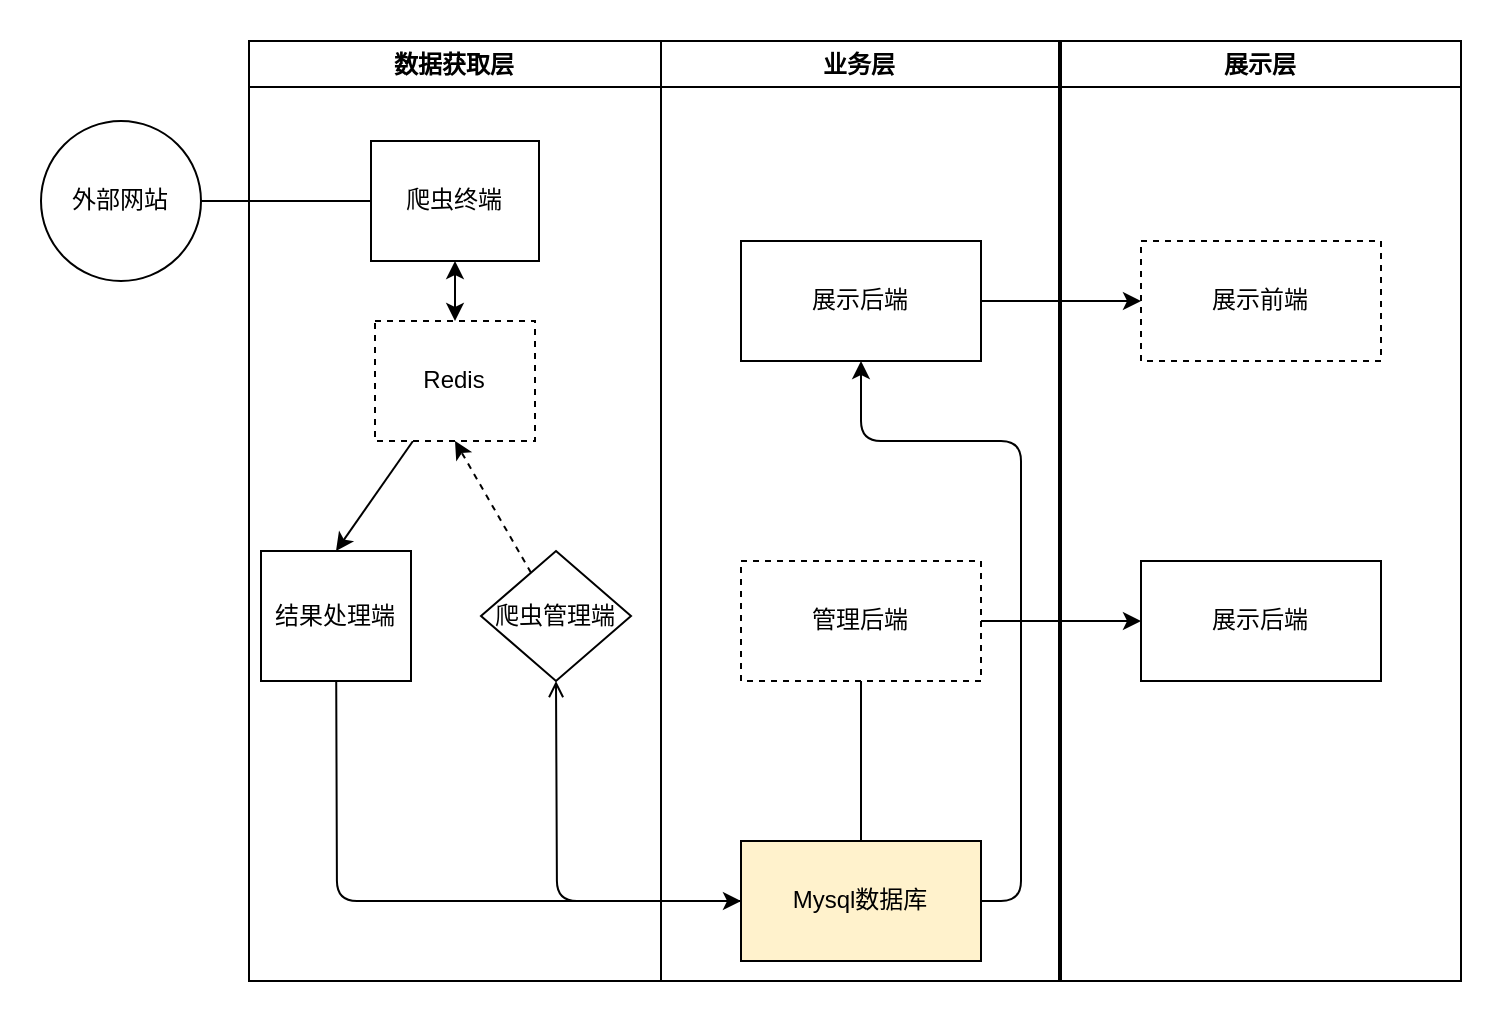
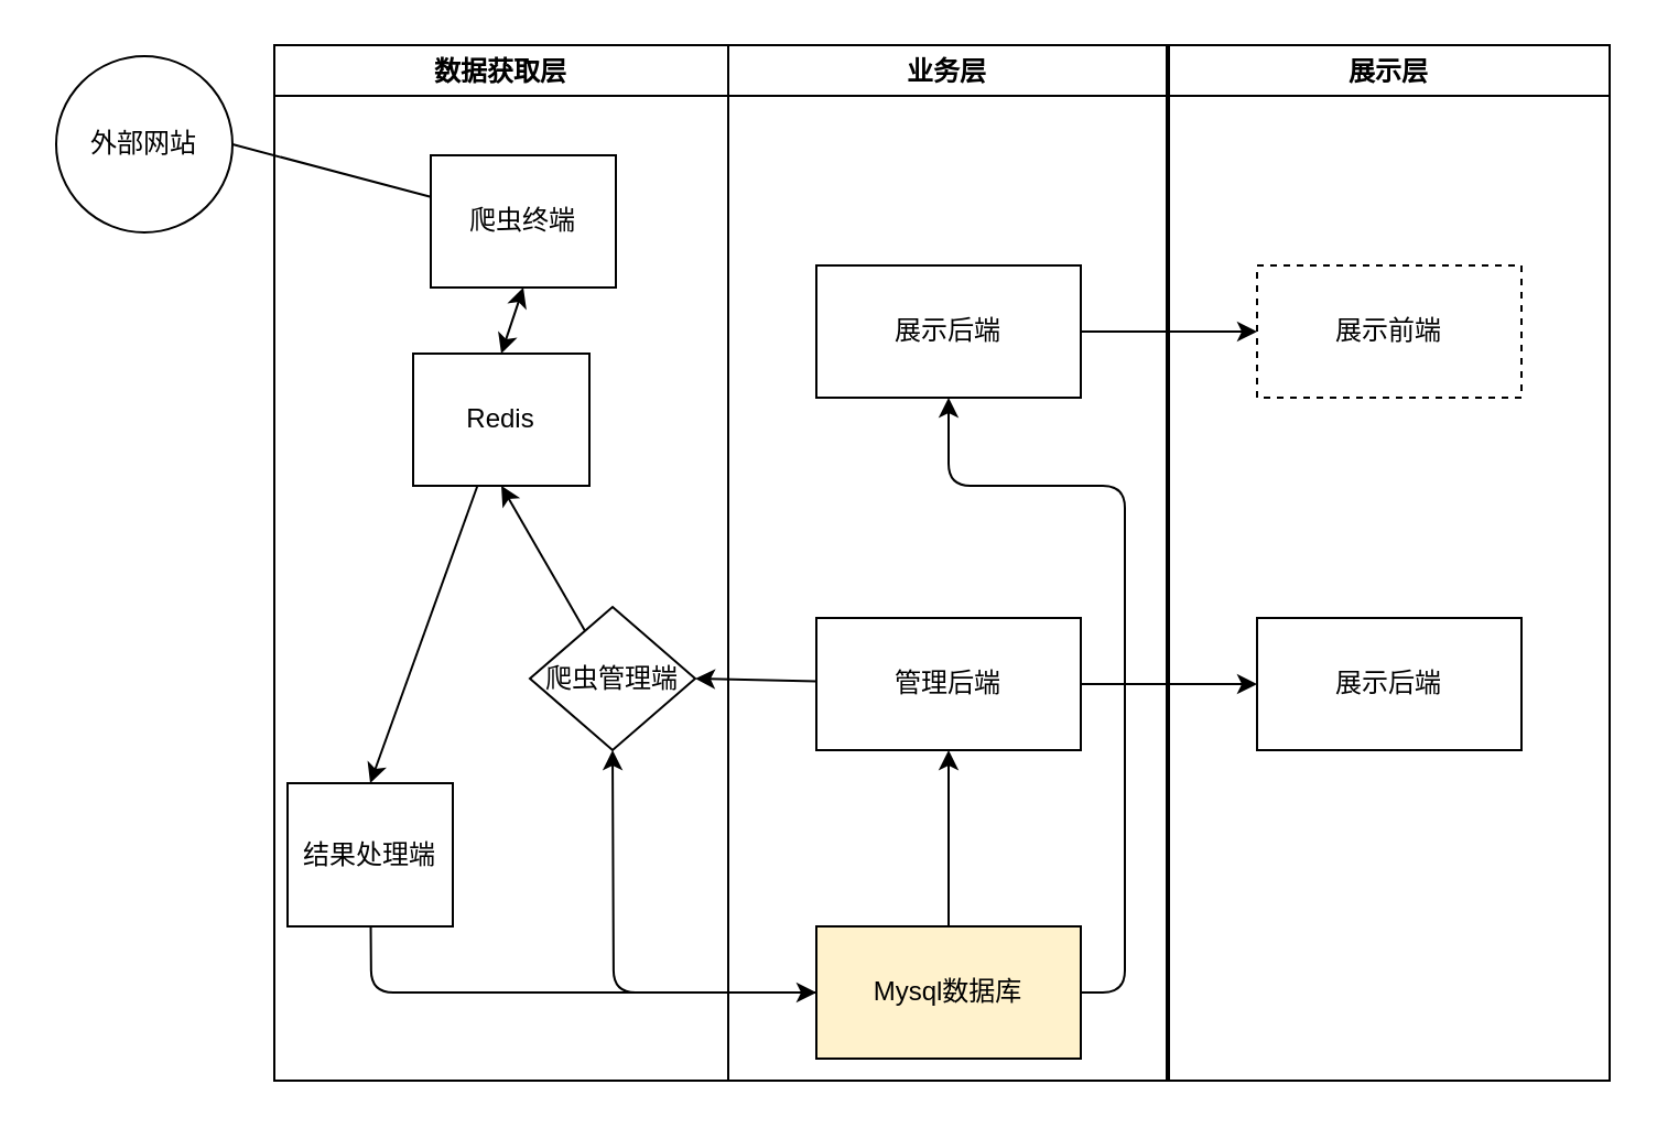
  <mxCell id="0" />
  <mxCell id="1" parent="0" />
  <mxCell id="2" value="数据获取层" style="swimlane;" vertex="1" parent="1"><mxGeometry x="124" y="20" width="206" height="470" as="geometry" /></mxCell>
- <mxCell id="3" value="爬虫终端" style="rounded=0;whiteSpace=wrap;html=1;" vertex="1" parent="2"><mxGeometry x="61" y="50" width="84" height="60" as="geometry" /></mxCell>
- <mxCell id="4" value="结果处理端" style="rounded=0;whiteSpace=wrap;html=1;" vertex="1" parent="2"><mxGeometry x="6" y="255" width="75" height="65" as="geometry" /></mxCell>
- <mxCell id="5" style="edgeStyle=none;html=1;entryX=0.5;entryY=1;entryDx=0;entryDy=0;dashed=1;" edge="1" parent="2" source="6" target="8"><mxGeometry relative="1" as="geometry" /></mxCell>
+ <mxCell id="3" value="爬虫终端" style="rounded=0;whiteSpace=wrap;html=1;" vertex="1" parent="2"><mxGeometry x="71" y="50" width="84" height="60" as="geometry" /></mxCell>
+ <mxCell id="4" value="结果处理端" style="rounded=0;whiteSpace=wrap;html=1;" vertex="1" parent="2"><mxGeometry x="6" y="335" width="75" height="65" as="geometry" /></mxCell>
+ <mxCell id="5" style="edgeStyle=none;html=1;entryX=0.5;entryY=1;entryDx=0;entryDy=0;" edge="1" parent="2" source="6" target="8"><mxGeometry relative="1" as="geometry" /></mxCell>
  <mxCell id="6" value="爬虫管理端" style="rhombus;whiteSpace=wrap;html=1;" vertex="1" parent="2"><mxGeometry x="116" y="255" width="75" height="65" as="geometry" /></mxCell>
  <mxCell id="7" style="edgeStyle=none;html=1;entryX=0.5;entryY=0;entryDx=0;entryDy=0;" edge="1" parent="2" source="8" target="4"><mxGeometry relative="1" as="geometry" /></mxCell>
- <mxCell id="8" value="Redis" style="rounded=0;whiteSpace=wrap;html=1;dashed=1;" vertex="1" parent="2"><mxGeometry x="63" y="140" width="80" height="60" as="geometry" /></mxCell>
+ <mxCell id="8" value="Redis" style="rounded=0;whiteSpace=wrap;html=1;" vertex="1" parent="2"><mxGeometry x="63" y="140" width="80" height="60" as="geometry" /></mxCell>
  <mxCell id="9" value="" style="endArrow=classic;startArrow=classic;html=1;exitX=0.5;exitY=1;exitDx=0;exitDy=0;entryX=0.5;entryY=0;entryDx=0;entryDy=0;" edge="1" parent="2" source="3" target="8"><mxGeometry width="50" height="50" relative="1" as="geometry"><mxPoint x="276" y="140" as="sourcePoint" /><mxPoint x="326" y="90" as="targetPoint" /></mxGeometry></mxCell>
  <mxCell id="10" value="业务层" style="swimlane;" vertex="1" parent="1"><mxGeometry x="330" y="20" width="199" height="470" as="geometry" /></mxCell>
  <mxCell id="11" value="展示后端" style="rounded=0;whiteSpace=wrap;html=1;" vertex="1" parent="10"><mxGeometry x="40" y="100" width="120" height="60" as="geometry" /></mxCell>
- <mxCell id="12" value="管理后端" style="rounded=0;whiteSpace=wrap;html=1;dashed=1;" vertex="1" parent="10"><mxGeometry x="40" y="260" width="120" height="60" as="geometry" /></mxCell>
- <mxCell id="13" style="edgeStyle=none;html=1;entryX=0.5;entryY=1;entryDx=0;entryDy=0;endArrow=none;" edge="1" parent="10" source="15" target="12"><mxGeometry relative="1" as="geometry" /></mxCell>
+ <mxCell id="12" value="管理后端" style="rounded=0;whiteSpace=wrap;html=1;" vertex="1" parent="10"><mxGeometry x="40" y="260" width="120" height="60" as="geometry" /></mxCell>
+ <mxCell id="13" style="edgeStyle=none;html=1;entryX=0.5;entryY=1;entryDx=0;entryDy=0;" edge="1" parent="10" source="15" target="12"><mxGeometry relative="1" as="geometry" /></mxCell>
  <mxCell id="14" style="edgeStyle=none;html=1;entryX=0.5;entryY=1;entryDx=0;entryDy=0;" edge="1" parent="10" source="15" target="11"><mxGeometry relative="1" as="geometry"><Array as="points"><mxPoint x="180" y="430" /><mxPoint x="180" y="300" /><mxPoint x="180" y="200" /><mxPoint x="100" y="200" /></Array></mxGeometry></mxCell>
  <mxCell id="15" value="Mysql数据库" style="rounded=0;whiteSpace=wrap;html=1;fillColor=#fff2cc;" vertex="1" parent="10"><mxGeometry x="40" y="400" width="120" height="60" as="geometry" /></mxCell>
  <mxCell id="16" value="展示层" style="swimlane;" vertex="1" parent="1"><mxGeometry x="530" y="20" width="200" height="470" as="geometry" /></mxCell>
  <mxCell id="17" value="展示后端" style="rounded=0;whiteSpace=wrap;html=1;" vertex="1" parent="16"><mxGeometry x="40" y="260" width="120" height="60" as="geometry" /></mxCell>
  <mxCell id="18" value="展示前端" style="rounded=0;whiteSpace=wrap;html=1;dashed=1;" vertex="1" parent="16"><mxGeometry x="40" y="100" width="120" height="60" as="geometry" /></mxCell>
- <mxCell id="19" value="外部网站" style="ellipse;whiteSpace=wrap;html=1;aspect=fixed;" vertex="1" parent="1"><mxGeometry x="20" y="60" width="80" height="80" as="geometry" /></mxCell>
+ <mxCell id="19" value="外部网站" style="ellipse;whiteSpace=wrap;html=1;aspect=fixed;" vertex="1" parent="1"><mxGeometry x="25" y="25" width="80" height="80" as="geometry" /></mxCell>
  <mxCell id="20" style="edgeStyle=none;html=1;entryX=0;entryY=0.5;entryDx=0;entryDy=0;" edge="1" parent="1" source="4" target="15"><mxGeometry relative="1" as="geometry"><Array as="points"><mxPoint x="168" y="450" /></Array></mxGeometry></mxCell>
- <mxCell id="21" style="edgeStyle=none;html=1;entryX=0.5;entryY=1;entryDx=0;entryDy=0;endArrow=open;" edge="1" parent="1" source="15" target="6"><mxGeometry relative="1" as="geometry"><Array as="points"><mxPoint x="278" y="450" /></Array></mxGeometry></mxCell>
+ <mxCell id="21" style="edgeStyle=none;html=1;entryX=0.5;entryY=1;entryDx=0;entryDy=0;" edge="1" parent="1" source="15" target="6"><mxGeometry relative="1" as="geometry"><Array as="points"><mxPoint x="278" y="450" /></Array></mxGeometry></mxCell>
+ <mxCell id="22" style="edgeStyle=none;html=1;entryX=1;entryY=0.5;entryDx=0;entryDy=0;" edge="1" parent="1" source="12" target="6"><mxGeometry relative="1" as="geometry" /></mxCell>
  <mxCell id="23" style="edgeStyle=none;html=1;entryX=0;entryY=0.5;entryDx=0;entryDy=0;" edge="1" parent="1" source="12" target="17"><mxGeometry relative="1" as="geometry" /></mxCell>
  <mxCell id="24" style="edgeStyle=none;html=1;entryX=0;entryY=0.5;entryDx=0;entryDy=0;" edge="1" parent="1" source="11" target="18"><mxGeometry relative="1" as="geometry" /></mxCell>
  <mxCell id="25" style="edgeStyle=none;html=1;entryX=1;entryY=0.5;entryDx=0;entryDy=0;endArrow=none;" edge="1" parent="1" source="3" target="19"><mxGeometry relative="1" as="geometry" /></mxCell>
